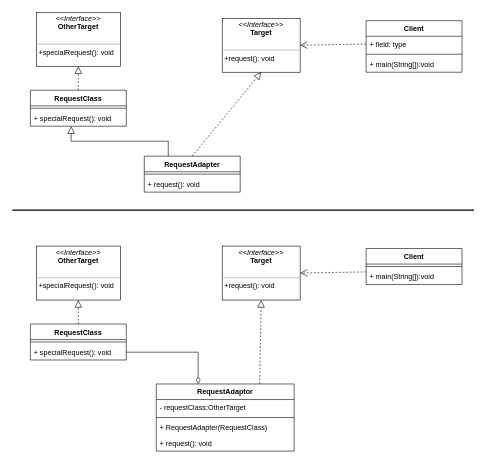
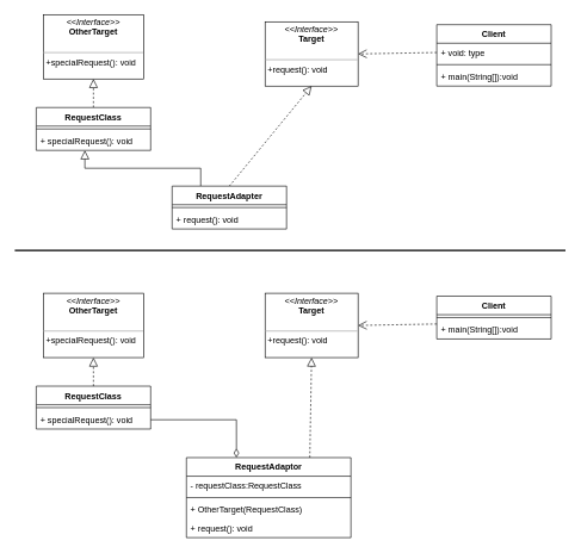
  <mxCell id="0" />
  <mxCell id="1" parent="0" />
  <mxCell id="2" value="&lt;p style=&quot;margin: 0px ; margin-top: 4px ; text-align: center&quot;&gt;&lt;i&gt;&amp;lt;&amp;lt;Interface&amp;gt;&amp;gt;&lt;/i&gt;&lt;br&gt;&lt;b&gt;Target&lt;/b&gt;&lt;/p&gt;&lt;p style=&quot;margin: 0px ; margin-left: 4px&quot;&gt;&lt;br&gt;&lt;/p&gt;&lt;hr size=&quot;1&quot;&gt;&lt;p style=&quot;margin: 0px ; margin-left: 4px&quot;&gt;+request(): void&lt;br&gt;&lt;/p&gt;" style="verticalAlign=top;align=left;overflow=fill;fontSize=12;fontFamily=Helvetica;html=1;" vertex="1" parent="1"><mxGeometry x="370" y="30" width="130" height="90" as="geometry" /></mxCell>
  <mxCell id="3" value="Client" style="swimlane;fontStyle=1;align=center;verticalAlign=top;childLayout=stackLayout;horizontal=1;startSize=26;horizontalStack=0;resizeParent=1;resizeParentMax=0;resizeLast=0;collapsible=1;marginBottom=0;" vertex="1" parent="1"><mxGeometry x="610" y="34" width="160" height="86" as="geometry" /></mxCell>
- <mxCell id="4" value="+ field: type" style="text;strokeColor=none;fillColor=none;align=left;verticalAlign=top;spacingLeft=4;spacingRight=4;overflow=hidden;rotatable=0;points=[[0,0.5],[1,0.5]];portConstraint=eastwest;" vertex="1" parent="3"><mxGeometry y="26" width="160" height="26" as="geometry" /></mxCell>
+ <mxCell id="4" value="+ void: type" style="text;strokeColor=none;fillColor=none;align=left;verticalAlign=top;spacingLeft=4;spacingRight=4;overflow=hidden;rotatable=0;points=[[0,0.5],[1,0.5]];portConstraint=eastwest;" vertex="1" parent="3"><mxGeometry y="26" width="160" height="26" as="geometry" /></mxCell>
  <mxCell id="5" value="" style="line;strokeWidth=1;fillColor=none;align=left;verticalAlign=middle;spacingTop=-1;spacingLeft=3;spacingRight=3;rotatable=0;labelPosition=right;points=[];portConstraint=eastwest;" vertex="1" parent="3"><mxGeometry y="52" width="160" height="8" as="geometry" /></mxCell>
  <mxCell id="6" value="+ main(String[]):void" style="text;strokeColor=none;fillColor=none;align=left;verticalAlign=top;spacingLeft=4;spacingRight=4;overflow=hidden;rotatable=0;points=[[0,0.5],[1,0.5]];portConstraint=eastwest;" vertex="1" parent="3"><mxGeometry y="60" width="160" height="26" as="geometry" /></mxCell>
  <mxCell id="7" value="&lt;p style=&quot;margin: 0px ; margin-top: 4px ; text-align: center&quot;&gt;&lt;i&gt;&amp;lt;&amp;lt;Interface&amp;gt;&amp;gt;&lt;/i&gt;&lt;br&gt;&lt;b&gt;OtherTarget&lt;/b&gt;&lt;/p&gt;&lt;p style=&quot;margin: 0px ; margin-left: 4px&quot;&gt;&lt;br&gt;&lt;/p&gt;&lt;hr size=&quot;1&quot;&gt;&lt;p style=&quot;margin: 0px ; margin-left: 4px&quot;&gt;+specialRequest(): void&lt;br&gt;&lt;/p&gt;" style="verticalAlign=top;align=left;overflow=fill;fontSize=12;fontFamily=Helvetica;html=1;" vertex="1" parent="1"><mxGeometry x="60" y="20" width="140" height="90" as="geometry" /></mxCell>
  <mxCell id="8" style="rounded=0;orthogonalLoop=1;jettySize=auto;html=1;exitX=0.5;exitY=0;exitDx=0;exitDy=0;dashed=1;endSize=10;endArrow=block;endFill=0;" edge="1" parent="1" source="9" target="7"><mxGeometry relative="1" as="geometry" /></mxCell>
  <mxCell id="9" value="RequestClass" style="swimlane;fontStyle=1;align=center;verticalAlign=top;childLayout=stackLayout;horizontal=1;startSize=26;horizontalStack=0;resizeParent=1;resizeParentMax=0;resizeLast=0;collapsible=1;marginBottom=0;" vertex="1" parent="1"><mxGeometry x="50" y="150" width="160" height="60" as="geometry" /></mxCell>
  <mxCell id="10" value="" style="line;strokeWidth=1;fillColor=none;align=left;verticalAlign=middle;spacingTop=-1;spacingLeft=3;spacingRight=3;rotatable=0;labelPosition=right;points=[];portConstraint=eastwest;" vertex="1" parent="9"><mxGeometry y="26" width="160" height="8" as="geometry" /></mxCell>
  <mxCell id="11" value="+ specialRequest(): void" style="text;strokeColor=none;fillColor=none;align=left;verticalAlign=top;spacingLeft=4;spacingRight=4;overflow=hidden;rotatable=0;points=[[0,0.5],[1,0.5]];portConstraint=eastwest;" vertex="1" parent="9"><mxGeometry y="34" width="160" height="26" as="geometry" /></mxCell>
  <mxCell id="12" style="edgeStyle=none;rounded=0;orthogonalLoop=1;jettySize=auto;html=1;exitX=0.5;exitY=0;exitDx=0;exitDy=0;entryX=0.5;entryY=1;entryDx=0;entryDy=0;dashed=1;endArrow=block;endFill=0;endSize=10;" edge="1" parent="1" source="14" target="2"><mxGeometry relative="1" as="geometry" /></mxCell>
  <mxCell id="13" style="edgeStyle=orthogonalEdgeStyle;rounded=0;orthogonalLoop=1;jettySize=auto;html=1;exitX=0.25;exitY=0;exitDx=0;exitDy=0;entryX=0.425;entryY=1;entryDx=0;entryDy=0;entryPerimeter=0;endArrow=block;endFill=0;endSize=10;" edge="1" parent="1" source="14" target="11"><mxGeometry relative="1" as="geometry" /></mxCell>
  <mxCell id="14" value="RequestAdapter" style="swimlane;fontStyle=1;align=center;verticalAlign=top;childLayout=stackLayout;horizontal=1;startSize=26;horizontalStack=0;resizeParent=1;resizeParentMax=0;resizeLast=0;collapsible=1;marginBottom=0;" vertex="1" parent="1"><mxGeometry x="240" y="260" width="160" height="60" as="geometry" /></mxCell>
  <mxCell id="15" value="" style="line;strokeWidth=1;fillColor=none;align=left;verticalAlign=middle;spacingTop=-1;spacingLeft=3;spacingRight=3;rotatable=0;labelPosition=right;points=[];portConstraint=eastwest;" vertex="1" parent="14"><mxGeometry y="26" width="160" height="8" as="geometry" /></mxCell>
  <mxCell id="16" value="+ request(): void" style="text;strokeColor=none;fillColor=none;align=left;verticalAlign=top;spacingLeft=4;spacingRight=4;overflow=hidden;rotatable=0;points=[[0,0.5],[1,0.5]];portConstraint=eastwest;" vertex="1" parent="14"><mxGeometry y="34" width="160" height="26" as="geometry" /></mxCell>
  <mxCell id="17" style="rounded=0;orthogonalLoop=1;jettySize=auto;html=1;exitX=0;exitY=0.5;exitDx=0;exitDy=0;entryX=1;entryY=0.5;entryDx=0;entryDy=0;endArrow=open;endFill=0;endSize=10;dashed=1;" edge="1" parent="1" source="4" target="2"><mxGeometry relative="1" as="geometry" /></mxCell>
  <mxCell id="18" value="&lt;p style=&quot;margin: 0px ; margin-top: 4px ; text-align: center&quot;&gt;&lt;i&gt;&amp;lt;&amp;lt;Interface&amp;gt;&amp;gt;&lt;/i&gt;&lt;br&gt;&lt;b&gt;Target&lt;/b&gt;&lt;/p&gt;&lt;p style=&quot;margin: 0px ; margin-left: 4px&quot;&gt;&lt;br&gt;&lt;/p&gt;&lt;hr size=&quot;1&quot;&gt;&lt;p style=&quot;margin: 0px ; margin-left: 4px&quot;&gt;+request(): void&lt;br&gt;&lt;/p&gt;" style="verticalAlign=top;align=left;overflow=fill;fontSize=12;fontFamily=Helvetica;html=1;" vertex="1" parent="1"><mxGeometry x="370" y="410" width="130" height="90" as="geometry" /></mxCell>
  <mxCell id="19" value="Client" style="swimlane;fontStyle=1;align=center;verticalAlign=top;childLayout=stackLayout;horizontal=1;startSize=26;horizontalStack=0;resizeParent=1;resizeParentMax=0;resizeLast=0;collapsible=1;marginBottom=0;" vertex="1" parent="1"><mxGeometry x="610" y="414" width="160" height="60" as="geometry" /></mxCell>
  <mxCell id="20" value="" style="line;strokeWidth=1;fillColor=none;align=left;verticalAlign=middle;spacingTop=-1;spacingLeft=3;spacingRight=3;rotatable=0;labelPosition=right;points=[];portConstraint=eastwest;" vertex="1" parent="19"><mxGeometry y="26" width="160" height="8" as="geometry" /></mxCell>
  <mxCell id="21" value="+ main(String[]):void" style="text;strokeColor=none;fillColor=none;align=left;verticalAlign=top;spacingLeft=4;spacingRight=4;overflow=hidden;rotatable=0;points=[[0,0.5],[1,0.5]];portConstraint=eastwest;" vertex="1" parent="19"><mxGeometry y="34" width="160" height="26" as="geometry" /></mxCell>
  <mxCell id="22" value="&lt;p style=&quot;margin: 0px ; margin-top: 4px ; text-align: center&quot;&gt;&lt;i&gt;&amp;lt;&amp;lt;Interface&amp;gt;&amp;gt;&lt;/i&gt;&lt;br&gt;&lt;b&gt;OtherTarget&lt;/b&gt;&lt;/p&gt;&lt;p style=&quot;margin: 0px ; margin-left: 4px&quot;&gt;&lt;br&gt;&lt;/p&gt;&lt;hr size=&quot;1&quot;&gt;&lt;p style=&quot;margin: 0px ; margin-left: 4px&quot;&gt;+specialRequest(): void&lt;br&gt;&lt;/p&gt;" style="verticalAlign=top;align=left;overflow=fill;fontSize=12;fontFamily=Helvetica;html=1;" vertex="1" parent="1"><mxGeometry x="60" y="410" width="140" height="90" as="geometry" /></mxCell>
  <mxCell id="23" style="rounded=0;orthogonalLoop=1;jettySize=auto;html=1;exitX=0.5;exitY=0;exitDx=0;exitDy=0;dashed=1;endSize=10;endArrow=block;endFill=0;" edge="1" parent="1" source="24" target="22"><mxGeometry relative="1" as="geometry" /></mxCell>
  <mxCell id="24" value="RequestClass" style="swimlane;fontStyle=1;align=center;verticalAlign=top;childLayout=stackLayout;horizontal=1;startSize=26;horizontalStack=0;resizeParent=1;resizeParentMax=0;resizeLast=0;collapsible=1;marginBottom=0;" vertex="1" parent="1"><mxGeometry x="50" y="540" width="160" height="60" as="geometry" /></mxCell>
  <mxCell id="25" value="" style="line;strokeWidth=1;fillColor=none;align=left;verticalAlign=middle;spacingTop=-1;spacingLeft=3;spacingRight=3;rotatable=0;labelPosition=right;points=[];portConstraint=eastwest;" vertex="1" parent="24"><mxGeometry y="26" width="160" height="8" as="geometry" /></mxCell>
  <mxCell id="26" value="+ specialRequest(): void" style="text;strokeColor=none;fillColor=none;align=left;verticalAlign=top;spacingLeft=4;spacingRight=4;overflow=hidden;rotatable=0;points=[[0,0.5],[1,0.5]];portConstraint=eastwest;" vertex="1" parent="24"><mxGeometry y="34" width="160" height="26" as="geometry" /></mxCell>
  <mxCell id="27" style="edgeStyle=none;rounded=0;orthogonalLoop=1;jettySize=auto;html=1;entryX=0.5;entryY=1;entryDx=0;entryDy=0;dashed=1;endArrow=block;endFill=0;endSize=10;exitX=0.75;exitY=0;exitDx=0;exitDy=0;" edge="1" parent="1" source="29" target="18"><mxGeometry relative="1" as="geometry"><mxPoint x="331" y="600" as="sourcePoint" /></mxGeometry></mxCell>
  <mxCell id="28" style="rounded=0;orthogonalLoop=1;jettySize=auto;html=1;exitX=0;exitY=0.5;exitDx=0;exitDy=0;entryX=1;entryY=0.5;entryDx=0;entryDy=0;endArrow=open;endFill=0;endSize=10;dashed=1;" edge="1" parent="1" target="18"><mxGeometry relative="1" as="geometry"><mxPoint x="610" y="453" as="sourcePoint" /></mxGeometry></mxCell>
  <mxCell id="29" value="RequestAdaptor" style="swimlane;fontStyle=1;align=center;verticalAlign=top;childLayout=stackLayout;horizontal=1;startSize=26;horizontalStack=0;resizeParent=1;resizeParentMax=0;resizeLast=0;collapsible=1;marginBottom=0;" vertex="1" parent="1"><mxGeometry x="260" y="640" width="230" height="112" as="geometry" /></mxCell>
- <mxCell id="30" value="- requestClass:OtherTarget" style="text;strokeColor=none;fillColor=none;align=left;verticalAlign=top;spacingLeft=4;spacingRight=4;overflow=hidden;rotatable=0;points=[[0,0.5],[1,0.5]];portConstraint=eastwest;" vertex="1" parent="29"><mxGeometry y="26" width="230" height="26" as="geometry" /></mxCell>
+ <mxCell id="30" value="- requestClass:RequestClass" style="text;strokeColor=none;fillColor=none;align=left;verticalAlign=top;spacingLeft=4;spacingRight=4;overflow=hidden;rotatable=0;points=[[0,0.5],[1,0.5]];portConstraint=eastwest;" vertex="1" parent="29"><mxGeometry y="26" width="230" height="26" as="geometry" /></mxCell>
  <mxCell id="31" value="" style="line;strokeWidth=1;fillColor=none;align=left;verticalAlign=middle;spacingTop=-1;spacingLeft=3;spacingRight=3;rotatable=0;labelPosition=right;points=[];portConstraint=eastwest;" vertex="1" parent="29"><mxGeometry y="52" width="230" height="8" as="geometry" /></mxCell>
- <mxCell id="32" value="+ RequestAdapter(RequestClass)" style="text;strokeColor=none;fillColor=none;align=left;verticalAlign=top;spacingLeft=4;spacingRight=4;overflow=hidden;rotatable=0;points=[[0,0.5],[1,0.5]];portConstraint=eastwest;" vertex="1" parent="29"><mxGeometry y="60" width="230" height="26" as="geometry" /></mxCell>
+ <mxCell id="32" value="+ OtherTarget(RequestClass)" style="text;strokeColor=none;fillColor=none;align=left;verticalAlign=top;spacingLeft=4;spacingRight=4;overflow=hidden;rotatable=0;points=[[0,0.5],[1,0.5]];portConstraint=eastwest;" vertex="1" parent="29"><mxGeometry y="60" width="230" height="26" as="geometry" /></mxCell>
  <mxCell id="33" value="+ request(): void" style="text;strokeColor=none;fillColor=none;align=left;verticalAlign=top;spacingLeft=4;spacingRight=4;overflow=hidden;rotatable=0;points=[[0,0.5],[1,0.5]];portConstraint=eastwest;" vertex="1" parent="29"><mxGeometry y="86" width="230" height="26" as="geometry" /></mxCell>
  <mxCell id="34" style="edgeStyle=orthogonalEdgeStyle;rounded=0;orthogonalLoop=1;jettySize=auto;html=1;exitX=1;exitY=0.5;exitDx=0;exitDy=0;entryX=0.304;entryY=0;entryDx=0;entryDy=0;entryPerimeter=0;endArrow=diamondThin;endFill=0;endSize=10;" edge="1" parent="1" source="26" target="29"><mxGeometry relative="1" as="geometry" /></mxCell>
  <mxCell id="35" value="" style="endArrow=none;html=1;strokeWidth=2;" edge="1" parent="1"><mxGeometry width="50" height="50" relative="1" as="geometry"><mxPoint x="20" y="350" as="sourcePoint" /><mxPoint x="790" y="350" as="targetPoint" /></mxGeometry></mxCell>
